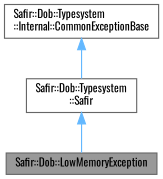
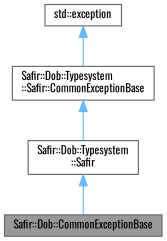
  digraph {
    fontname=Oswald
    node [color=gray40 fillcolor=white fontname=Oswald fontsize=10 shape=box style=filled]
    edge [color=steelblue1 dir=back fontname=Oswald fontsize=10 labelfontname=Helvetica labelfontsize=10 style=solid]
-   n1 [fillcolor=grey60 fontcolor=black height=0.2 label="Safir::Dob::LowMemoryException" width=0.4]
+   n1 [fillcolor=grey60 fontcolor=black height=0.2 label="Safir::Dob::CommonExceptionBase" width=0.4]
    n2 [height=0.2 label="Safir::Dob::Typesystem\l::Safir" width=0.4]
-   n3 [height=0.2 label="Safir::Dob::Typesystem\l::Internal::CommonExceptionBase" width=0.4]
+   n3 [height=0.2 label="Safir::Dob::Typesystem\l::Safir::CommonExceptionBase" width=0.4]
+   n4 [height=0.2 label="std::exception" width=0.4]
    n2 -> n1
    n3 -> n2
+   n4 -> n3
  }
